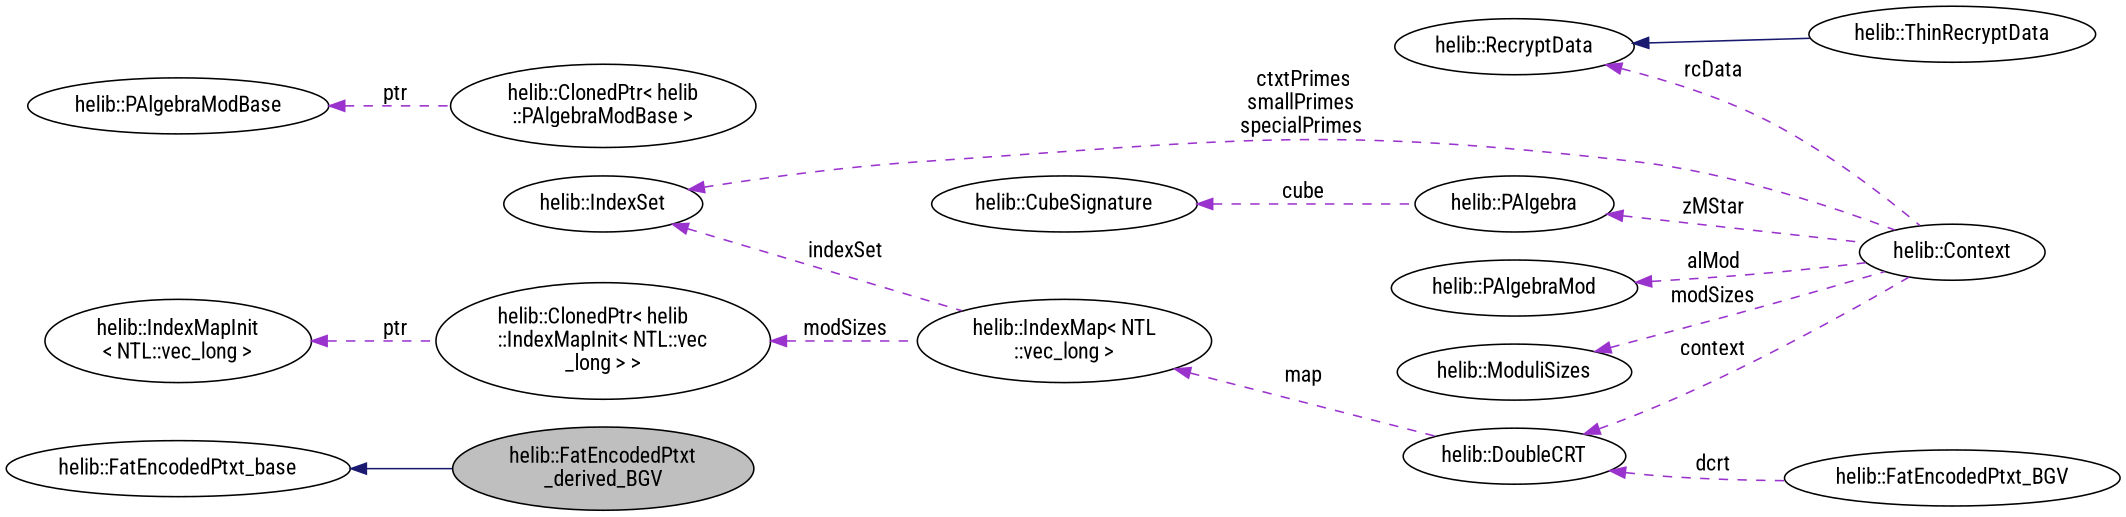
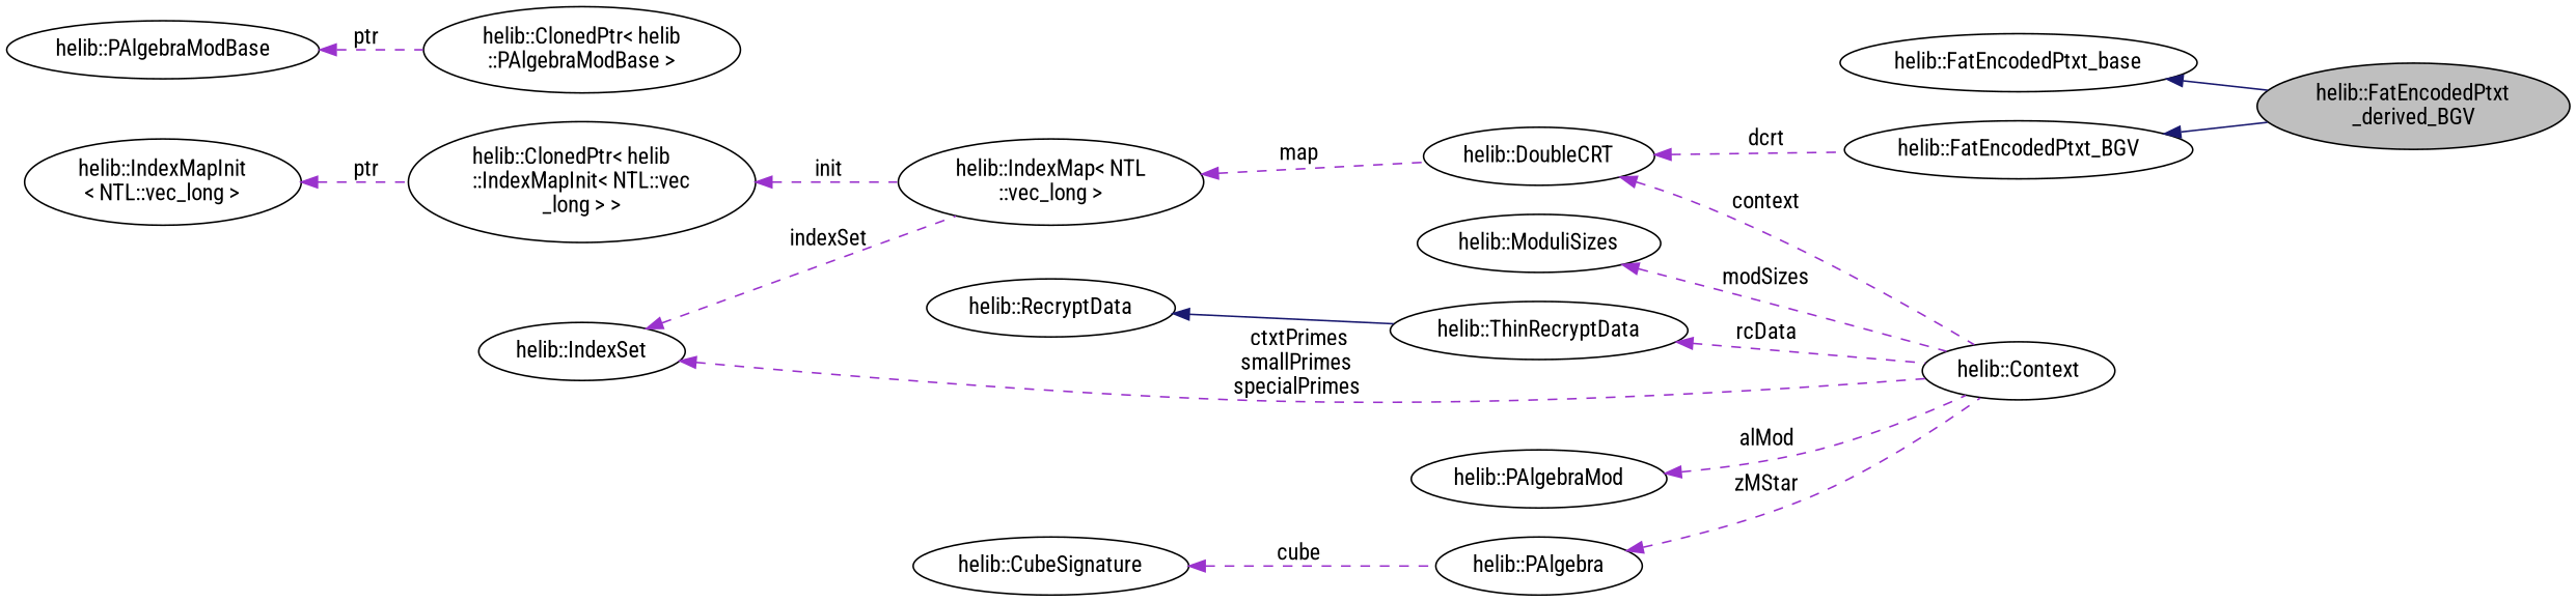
  digraph {
    fontname="Roboto Condensed"
    rankdir=LR
    node [color=black fillcolor=white fontname="Roboto Condensed" style=filled]
    edge [color=darkorchid3 dir=back fontname="Roboto Condensed" style=dashed]
    n1 [fillcolor=grey75 fontcolor=black label="helib::FatEncodedPtxt\l_derived_BGV"]
    n2 [label="helib::FatEncodedPtxt_base"]
    n3 [label="helib::FatEncodedPtxt_BGV"]
    n4 [label="helib::DoubleCRT"]
    n5 [label="helib::Context"]
    n6 [label="helib::ModuliSizes"]
    n7 [label="helib::ThinRecryptData"]
    n8 [label="helib::RecryptData"]
    n9 [label="helib::IndexSet"]
    n10 [label="helib::IndexMap\< NTL\l::vec_long \>"]
    n11 [label="helib::PAlgebra"]
    n12 [label="helib::CubeSignature"]
    n13 [label="helib::PAlgebraMod"]
    n14 [label="helib::ClonedPtr\< helib\l::PAlgebraModBase \>"]
    n15 [label="helib::PAlgebraModBase"]
    n16 [label="helib::ClonedPtr\< helib\l::IndexMapInit\< NTL::vec\l_long \> \>"]
    n17 [label="helib::IndexMapInit\l\< NTL::vec_long \>"]
    n2 -> n1 [color=midnightblue style=solid]
+   n3 -> n1 [color=midnightblue style=solid]
    n4 -> n3 [label=" dcrt"]
    n4 -> n5 [label=" context"]
    n6 -> n5 [label=" modSizes"]
-   n8 -> n5 [label=" rcData"]
+   n7 -> n5 [label=" rcData"]
    n8 -> n7 [color=midnightblue style=solid]
    n9 -> n5 [label=" ctxtPrimes\nsmallPrimes\nspecialPrimes"]
    n9 -> n10 [label=" indexSet"]
    n10 -> n4 [label=" map"]
    n11 -> n5 [label=" zMStar"]
    n12 -> n11 [label=" cube"]
    n13 -> n5 [label=" alMod"]
    n15 -> n14 [label=" ptr"]
-   n16 -> n10 [label=" modSizes"]
+   n16 -> n10 [label=" init"]
    n17 -> n16 [label=" ptr"]
  }
